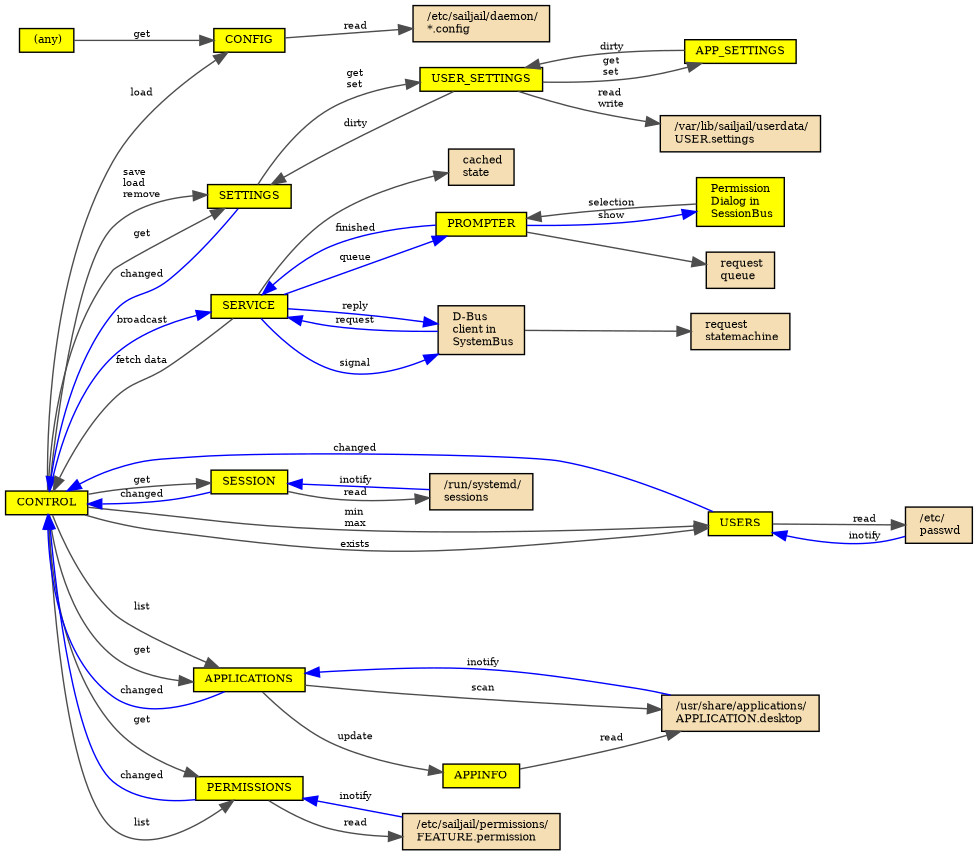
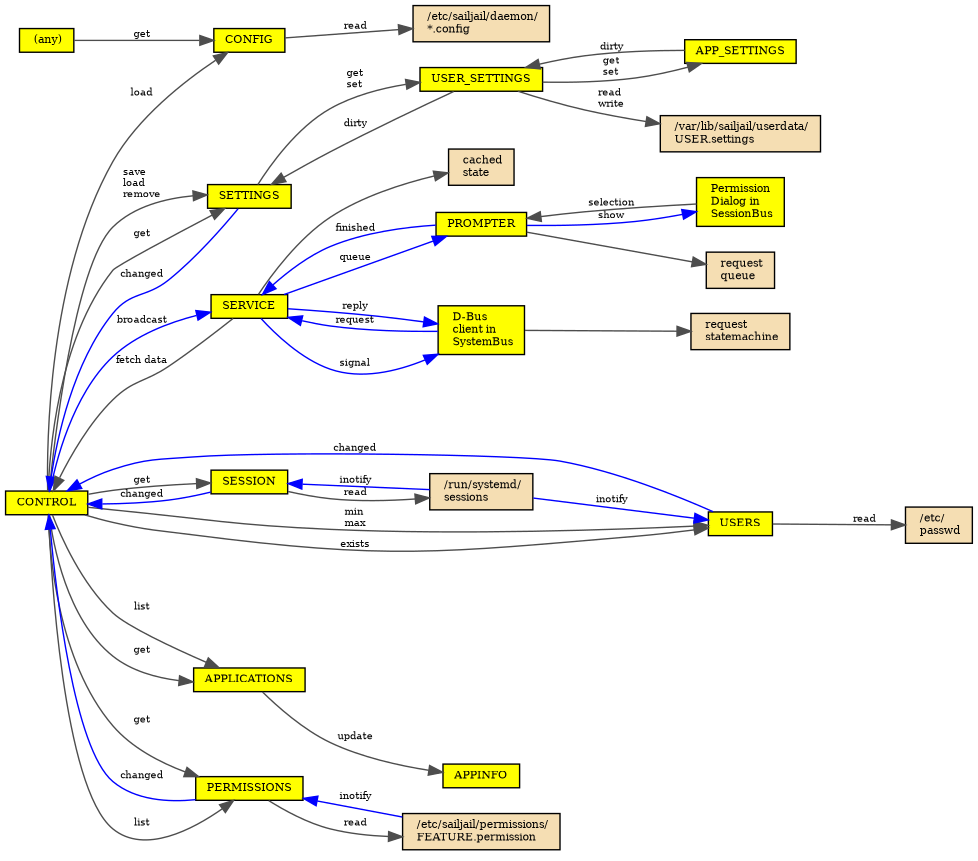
  digraph {
    rankdir=LR
    node [fillcolor=yellow fontsize=8 shape=box style=filled]
    edge [color=grey30 fontsize=7]
    CONTROL [height=0.001 width=0.001]
    SETTINGS [height=0.001 width=0.001]
    CONFIG [height=0.001 width=0.001]
    SERVICE [height=0.001 width=0.001]
    USERS [height=0.001 width=0.001]
    APPLICATIONS [height=0.001 width=0.001]
    PERMISSIONS [height=0.001 width=0.001]
    SESSION [height=0.001 width=0.001]
    USER_SETTINGS [height=0.001 width=0.001]
    n10 [fillcolor=wheat height=0.001 label=" /etc/sailjail/daemon/\l *.config\l" width=0.001]
    PROMPTER [height=0.001 width=0.001]
-   n12 [fillcolor=wheat height=0.001 label=" D-Bus\l client in\l SystemBus\l" width=0.001]
+   n12 [height=0.001 label=" D-Bus\l client in\l SystemBus\l" width=0.001]
    n13 [fillcolor=wheat height=0.001 label=" cached\l state\l" width=0.001]
    n14 [fillcolor=wheat height=0.001 label=" /etc/\l passwd\l" width=0.001]
    APPINFO [height=0.001 width=0.001]
-   n16 [fillcolor=wheat height=0.001 label=" /usr/share/applications/\l APPLICATION.desktop\l" width=0.001]
    n17 [fillcolor=wheat height=0.001 label=" /etc/sailjail/permissions/\l FEATURE.permission\l" width=0.001]
    n18 [fillcolor=wheat height=0.001 label=" /run/systemd/\l sessions\l" width=0.001]
    APP_SETTINGS [height=0.001 width=0.001]
    n20 [fillcolor=wheat height=0.001 label=" /var/lib/sailjail/userdata/\l USER.settings\l" width=0.001]
    n21 [height=0.001 label=" Permission\l Dialog in\l SessionBus\l" width=0.001]
    n22 [fillcolor=wheat height=0.001 label=" request\l queue\l" width=0.001]
    n23 [fillcolor=wheat height=0.001 label=" request\l statemachine\l" width=0.001]
    n24 [height=0.001 label=" (any)\l" width=0.001]
    CONTROL -> SETTINGS [label=" save\l load\l remove\l"]
    CONTROL -> SETTINGS [label=" get\l"]
    CONTROL -> CONFIG [label=" load\l"]
    CONTROL -> SERVICE [color=blue label=" broadcast\l"]
    CONTROL -> USERS [label=" min\l max\l"]
    CONTROL -> USERS [label=" exists\l"]
    CONTROL -> APPLICATIONS [label=" list\l"]
    CONTROL -> APPLICATIONS [label=" get\l"]
    CONTROL -> PERMISSIONS [label=" list\l"]
    CONTROL -> PERMISSIONS [label=" get\l"]
    CONTROL -> SESSION [label=" get\l"]
    SETTINGS -> CONTROL [color=blue label=" changed\l"]
    SETTINGS -> USER_SETTINGS [label=" get\l set\l"]
    CONFIG -> n10 [label=" read\l"]
    SERVICE -> CONTROL [label=" fetch data\l"]
    SERVICE -> PROMPTER [color=blue label=" queue\l"]
    SERVICE -> n12 [color=blue label=" signal\l"]
    SERVICE -> n12 [color=blue label=" reply\l"]
    SERVICE -> n13
    USERS -> CONTROL [color=blue label=" changed\l"]
    USERS -> n14 [label=" read\l"]
-   APPLICATIONS -> CONTROL [color=blue label=" changed\l"]
    APPLICATIONS -> APPINFO [label=" update\l"]
-   APPLICATIONS -> n16 [label=" scan\l"]
    PERMISSIONS -> CONTROL [color=blue label=" changed\l"]
    PERMISSIONS -> n17 [label=" read\l"]
    SESSION -> CONTROL [color=blue label=" changed\l"]
    SESSION -> n18 [label=" read\l"]
    USER_SETTINGS -> SETTINGS [label=" dirty\l"]
    USER_SETTINGS -> APP_SETTINGS [label=" get\l set\l"]
    USER_SETTINGS -> n20 [label=" read\l write\l"]
    PROMPTER -> SERVICE [color=blue label=" finished\l"]
    PROMPTER -> n21 [color=blue label=" show\l"]
    PROMPTER -> n22
    n12 -> SERVICE [color=blue label=" request\l"]
    n12 -> n23
-   n14 -> USERS [color=blue label=" inotify\l"]
-   APPINFO -> n16 [label=" read\l"]
-   n16 -> APPLICATIONS [color=blue label=" inotify\l"]
+   n18 -> USERS [color=blue label=" inotify\l"]
    n17 -> PERMISSIONS [color=blue label=" inotify\l"]
    n18 -> SESSION [color=blue label=" inotify\l"]
    APP_SETTINGS -> USER_SETTINGS [label=" dirty\l"]
    n21 -> PROMPTER [label=" selection\l"]
    n24 -> CONFIG [label=" get\l"]
  }
